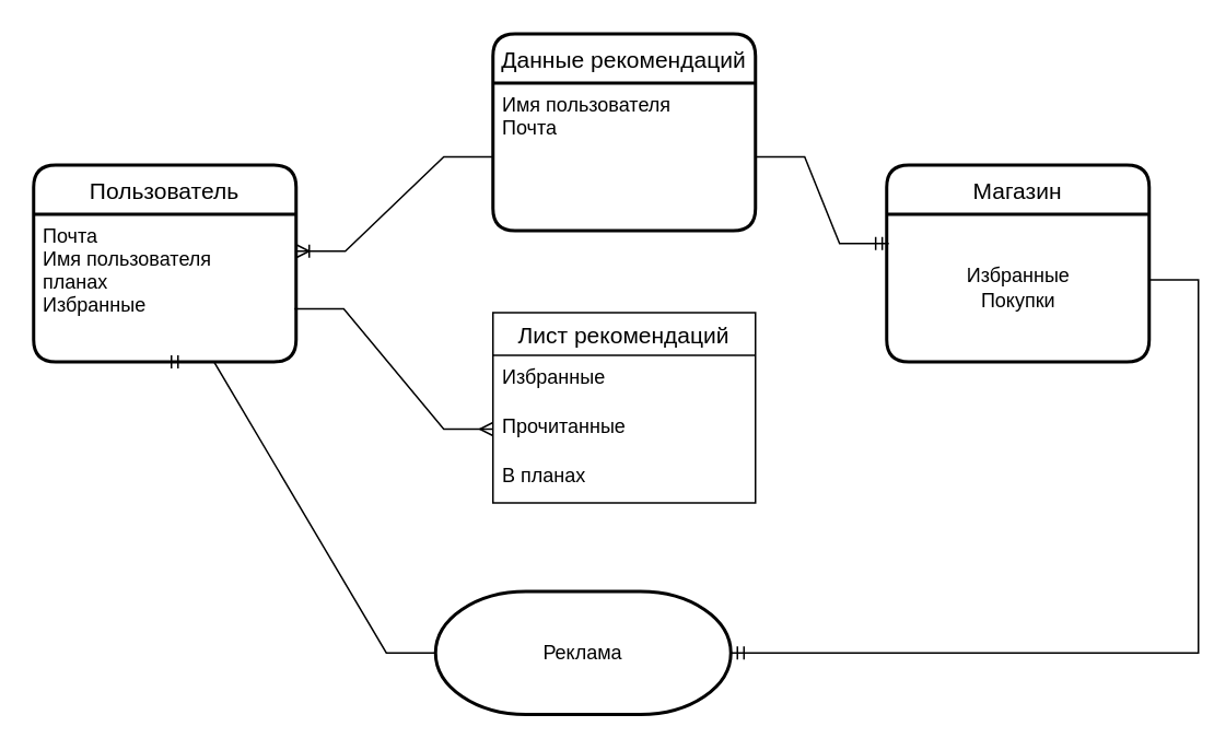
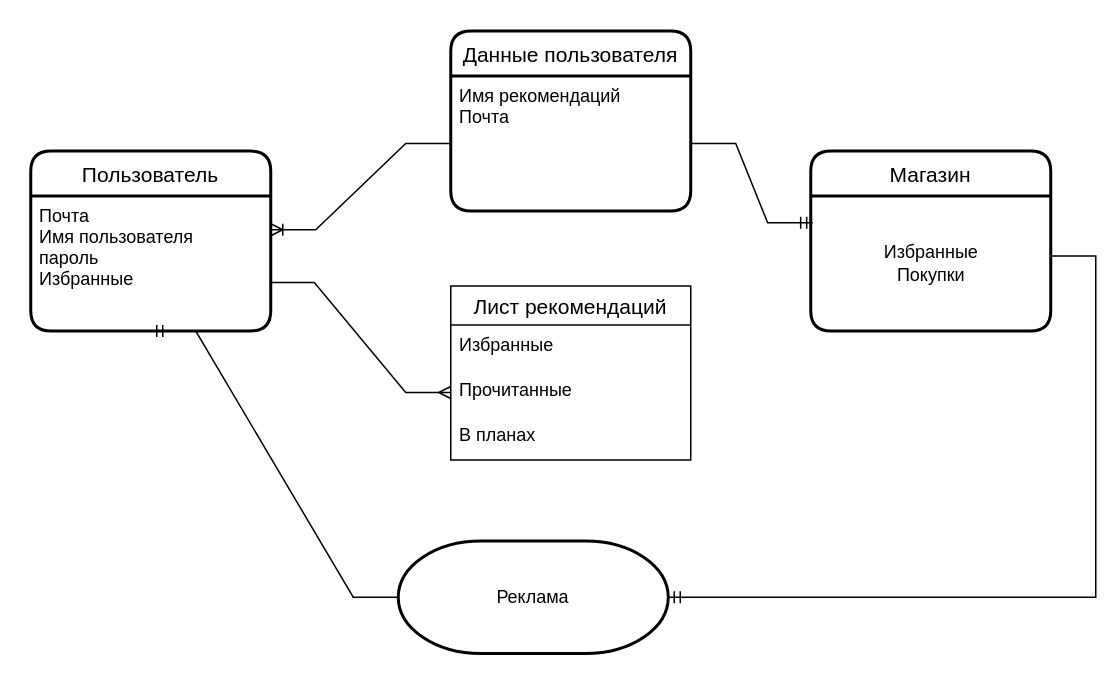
  <mxCell id="0" />
  <mxCell id="1" parent="0" />
  <mxCell id="2" value="Пользователь" style="swimlane;childLayout=stackLayout;horizontal=1;startSize=30;horizontalStack=0;rounded=1;fontSize=14;fontStyle=0;strokeWidth=2;resizeParent=0;resizeLast=1;shadow=0;dashed=0;align=center;" vertex="1" parent="1"><mxGeometry x="20" y="100" width="160" height="120" as="geometry" /></mxCell>
- <mxCell id="3" value="Почта&#10;Имя пользователя&#10;планах&#10;Избранные" style="align=left;strokeColor=none;fillColor=none;spacingLeft=4;fontSize=12;verticalAlign=top;resizable=0;rotatable=0;part=1;" vertex="1" parent="2"><mxGeometry y="30" width="160" height="90" as="geometry" /></mxCell>
+ <mxCell id="3" value="Почта&#10;Имя пользователя&#10;пароль&#10;Избранные" style="align=left;strokeColor=none;fillColor=none;spacingLeft=4;fontSize=12;verticalAlign=top;resizable=0;rotatable=0;part=1;" vertex="1" parent="2"><mxGeometry y="30" width="160" height="90" as="geometry" /></mxCell>
  <mxCell id="4" value="" style="edgeStyle=entityRelationEdgeStyle;fontSize=12;html=1;endArrow=ERoneToMany;rounded=0;entryX=1;entryY=0.25;entryDx=0;entryDy=0;targetPerimeterSpacing=15;sourcePerimeterSpacing=9;exitX=0;exitY=0.5;exitDx=0;exitDy=0;" edge="1" parent="1" source="16" target="3"><mxGeometry width="100" height="100" relative="1" as="geometry"><mxPoint x="210" y="80" as="sourcePoint" /><mxPoint x="240" y="150" as="targetPoint" /></mxGeometry></mxCell>
  <mxCell id="5" value="" style="edgeStyle=entityRelationEdgeStyle;fontSize=12;html=1;endArrow=ERmany;rounded=0;sourcePerimeterSpacing=9;targetPerimeterSpacing=15;exitX=0.994;exitY=0.64;exitDx=0;exitDy=0;exitPerimeter=0;entryX=0;entryY=0.5;entryDx=0;entryDy=0;" edge="1" parent="1" source="3" target="10"><mxGeometry width="100" height="100" relative="1" as="geometry"><mxPoint x="190" y="200" as="sourcePoint" /><mxPoint x="280" y="220" as="targetPoint" /></mxGeometry></mxCell>
  <mxCell id="6" value="Магазин" style="swimlane;childLayout=stackLayout;horizontal=1;startSize=30;horizontalStack=0;rounded=1;fontSize=14;fontStyle=0;strokeWidth=2;resizeParent=0;resizeLast=1;shadow=0;dashed=0;align=center;" vertex="1" parent="1"><mxGeometry x="540" y="100" width="160" height="120" as="geometry" /></mxCell>
  <mxCell id="7" value="Избранные&lt;br&gt;Покупки&lt;br&gt;" style="text;html=1;align=center;verticalAlign=middle;resizable=0;points=[];autosize=1;strokeColor=none;fillColor=none;" vertex="1" parent="6"><mxGeometry y="30" width="160" height="90" as="geometry" /></mxCell>
  <mxCell id="8" value="Лист рекомендаций" style="swimlane;fontStyle=0;childLayout=stackLayout;horizontal=1;startSize=26;horizontalStack=0;resizeParent=1;resizeParentMax=0;resizeLast=0;collapsible=1;marginBottom=0;align=center;fontSize=14;" vertex="1" parent="1"><mxGeometry x="300" y="190" width="160" height="116" as="geometry" /></mxCell>
  <mxCell id="9" value="Избранные" style="text;strokeColor=none;fillColor=none;spacingLeft=4;spacingRight=4;overflow=hidden;rotatable=0;points=[[0,0.5],[1,0.5]];portConstraint=eastwest;fontSize=12;" vertex="1" parent="8"><mxGeometry y="26" width="160" height="30" as="geometry" /></mxCell>
  <mxCell id="10" value="Прочитанные" style="text;strokeColor=none;fillColor=none;spacingLeft=4;spacingRight=4;overflow=hidden;rotatable=0;points=[[0,0.5],[1,0.5]];portConstraint=eastwest;fontSize=12;" vertex="1" parent="8"><mxGeometry y="56" width="160" height="30" as="geometry" /></mxCell>
  <mxCell id="11" value="В планах" style="text;strokeColor=none;fillColor=none;spacingLeft=4;spacingRight=4;overflow=hidden;rotatable=0;points=[[0,0.5],[1,0.5]];portConstraint=eastwest;fontSize=12;" vertex="1" parent="8"><mxGeometry y="86" width="160" height="30" as="geometry" /></mxCell>
  <mxCell id="12" value="Реклама" style="strokeWidth=2;html=1;shape=mxgraph.flowchart.terminator;whiteSpace=wrap;" vertex="1" parent="1"><mxGeometry x="265" y="360" width="180" height="75" as="geometry" /></mxCell>
  <mxCell id="13" value="" style="edgeStyle=entityRelationEdgeStyle;fontSize=12;html=1;endArrow=ERmandOne;rounded=0;sourcePerimeterSpacing=9;targetPerimeterSpacing=15;entryX=1;entryY=0.5;entryDx=0;entryDy=0;entryPerimeter=0;" edge="1" parent="1" target="12"><mxGeometry width="100" height="100" relative="1" as="geometry"><mxPoint x="700" y="170" as="sourcePoint" /><mxPoint x="410" y="200" as="targetPoint" /></mxGeometry></mxCell>
  <mxCell id="14" value="" style="edgeStyle=entityRelationEdgeStyle;fontSize=12;html=1;endArrow=ERmandOne;rounded=0;sourcePerimeterSpacing=9;targetPerimeterSpacing=15;exitX=0;exitY=0.5;exitDx=0;exitDy=0;exitPerimeter=0;entryX=0.5;entryY=1;entryDx=0;entryDy=0;" edge="1" parent="1" source="12" target="3"><mxGeometry width="100" height="100" relative="1" as="geometry"><mxPoint x="210" y="390" as="sourcePoint" /><mxPoint x="310" y="290" as="targetPoint" /></mxGeometry></mxCell>
- <mxCell id="15" value="Данные рекомендаций" style="swimlane;childLayout=stackLayout;horizontal=1;startSize=30;horizontalStack=0;rounded=1;fontSize=14;fontStyle=0;strokeWidth=2;resizeParent=0;resizeLast=1;shadow=0;dashed=0;align=center;" vertex="1" parent="1"><mxGeometry x="300" y="20" width="160" height="120" as="geometry" /></mxCell>
- <mxCell id="16" value="Имя пользователя&#10;Почта&#10;" style="align=left;strokeColor=none;fillColor=none;spacingLeft=4;fontSize=12;verticalAlign=top;resizable=0;rotatable=0;part=1;" vertex="1" parent="15"><mxGeometry y="30" width="160" height="90" as="geometry" /></mxCell>
+ <mxCell id="15" value="Данные пользователя" style="swimlane;childLayout=stackLayout;horizontal=1;startSize=30;horizontalStack=0;rounded=1;fontSize=14;fontStyle=0;strokeWidth=2;resizeParent=0;resizeLast=1;shadow=0;dashed=0;align=center;" vertex="1" parent="1"><mxGeometry x="300" y="20" width="160" height="120" as="geometry" /></mxCell>
+ <mxCell id="16" value="Имя рекомендаций&#10;Почта&#10;" style="align=left;strokeColor=none;fillColor=none;spacingLeft=4;fontSize=12;verticalAlign=top;resizable=0;rotatable=0;part=1;" vertex="1" parent="15"><mxGeometry y="30" width="160" height="90" as="geometry" /></mxCell>
  <mxCell id="17" value="" style="edgeStyle=entityRelationEdgeStyle;fontSize=12;html=1;endArrow=ERmandOne;rounded=0;sourcePerimeterSpacing=9;targetPerimeterSpacing=15;exitX=1;exitY=0.5;exitDx=0;exitDy=0;entryX=0.008;entryY=0.199;entryDx=0;entryDy=0;entryPerimeter=0;" edge="1" parent="1" source="16" target="7"><mxGeometry width="100" height="100" relative="1" as="geometry"><mxPoint x="330" y="130" as="sourcePoint" /><mxPoint x="430" y="30" as="targetPoint" /></mxGeometry></mxCell>
